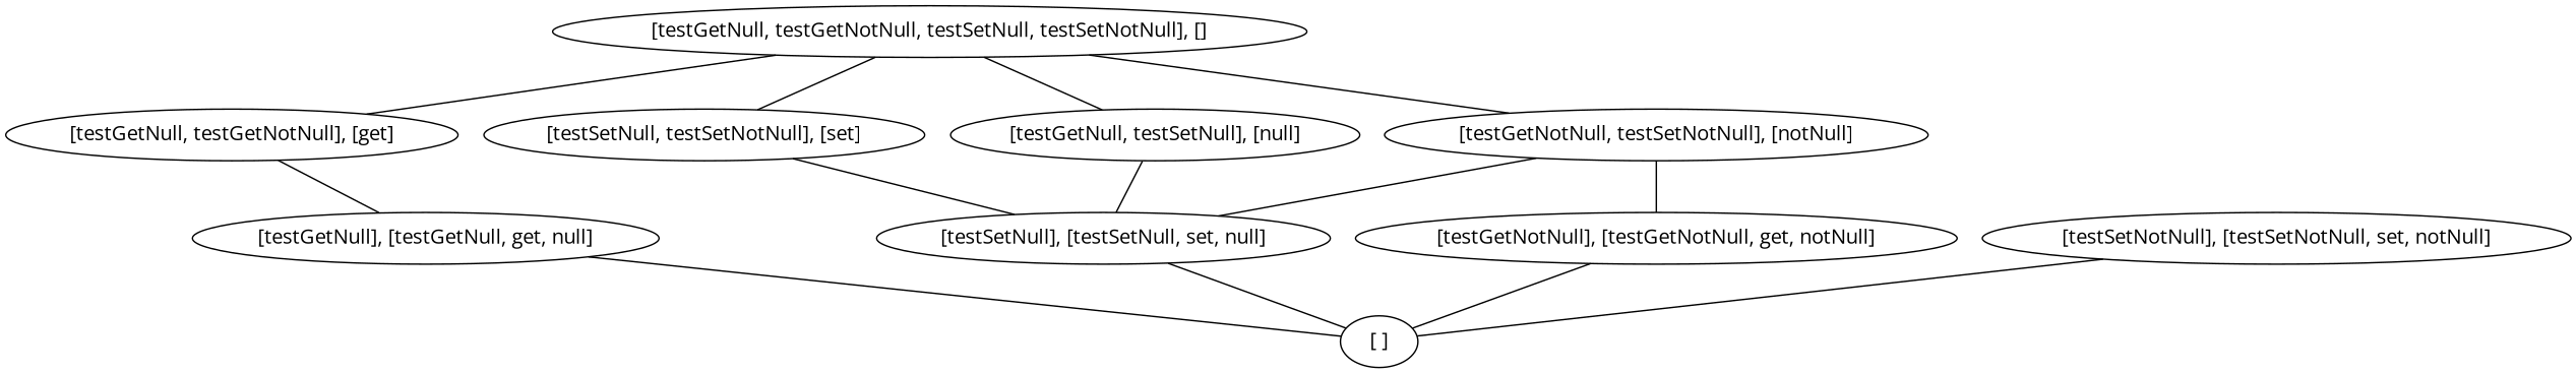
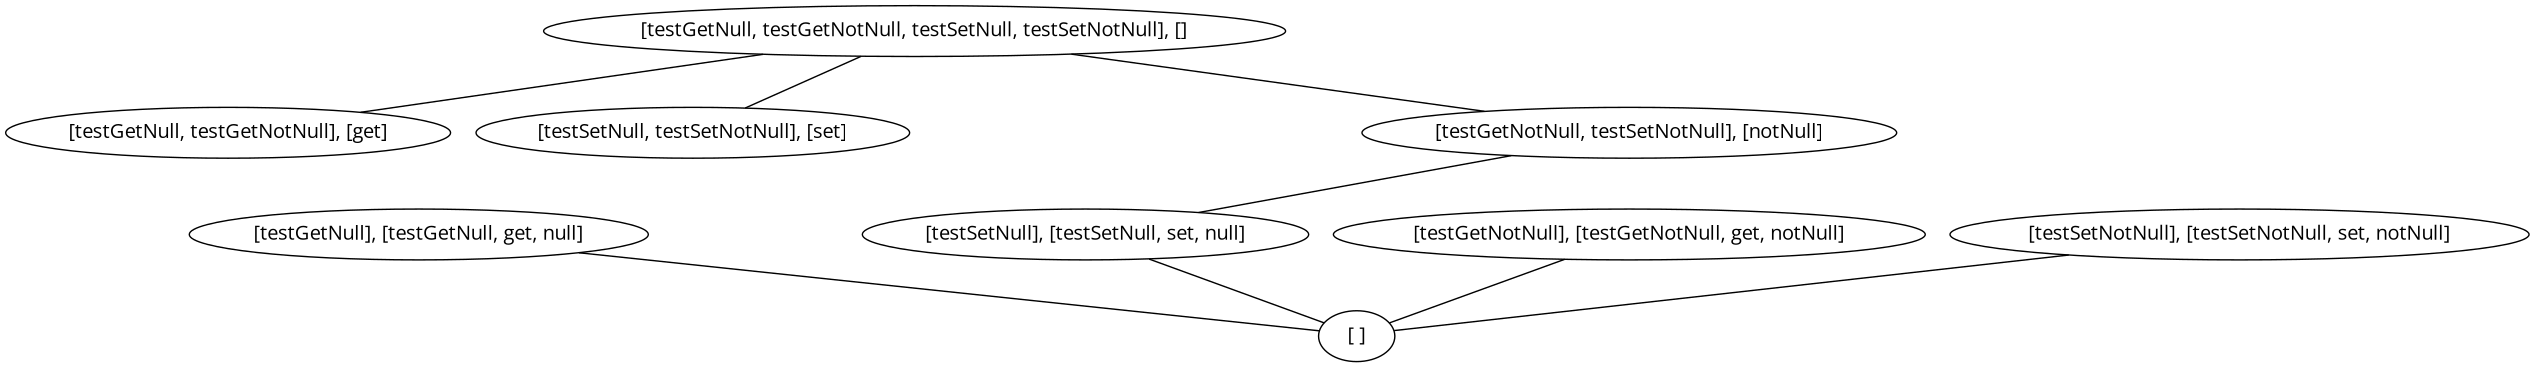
  graph {
    fontname="Open Sans"
    node [fontname="Open Sans"]
    edge [fontname="Open Sans"]
    "[testGetNull, testGetNotNull, testSetNull, testSetNotNull], []"
    "[testGetNull, testGetNotNull], [get]"
    "[testSetNull, testSetNotNull], [set]"
-   "[testGetNull, testSetNull], [null]"
    "[testGetNotNull, testSetNotNull], [notNull]"
    "[testGetNull], [testGetNull, get, null]"
    "[testSetNull], [testSetNull, set, null]"
    "[testGetNotNull], [testGetNotNull, get, notNull]"
    "[ ]"
    "[testSetNotNull], [testSetNotNull, set, notNull]"
    "[testGetNull, testGetNotNull, testSetNull, testSetNotNull], []" -- "[testGetNull, testGetNotNull], [get]"
    "[testGetNull, testGetNotNull, testSetNull, testSetNotNull], []" -- "[testSetNull, testSetNotNull], [set]"
-   "[testGetNull, testGetNotNull, testSetNull, testSetNotNull], []" -- "[testGetNull, testSetNull], [null]"
    "[testGetNull, testGetNotNull, testSetNull, testSetNotNull], []" -- "[testGetNotNull, testSetNotNull], [notNull]"
-   "[testGetNull, testGetNotNull], [get]" -- "[testGetNull], [testGetNull, get, null]"
-   "[testSetNull, testSetNotNull], [set]" -- "[testSetNull], [testSetNull, set, null]"
-   "[testGetNull, testSetNull], [null]" -- "[testSetNull], [testSetNull, set, null]"
    "[testGetNotNull, testSetNotNull], [notNull]" -- "[testSetNull], [testSetNull, set, null]"
-   "[testGetNotNull, testSetNotNull], [notNull]" -- "[testGetNotNull], [testGetNotNull, get, notNull]"
    "[testGetNull], [testGetNull, get, null]" -- "[ ]"
    "[testSetNull], [testSetNull, set, null]" -- "[ ]"
    "[testGetNotNull], [testGetNotNull, get, notNull]" -- "[ ]"
    "[testSetNotNull], [testSetNotNull, set, notNull]" -- "[ ]"
  }
